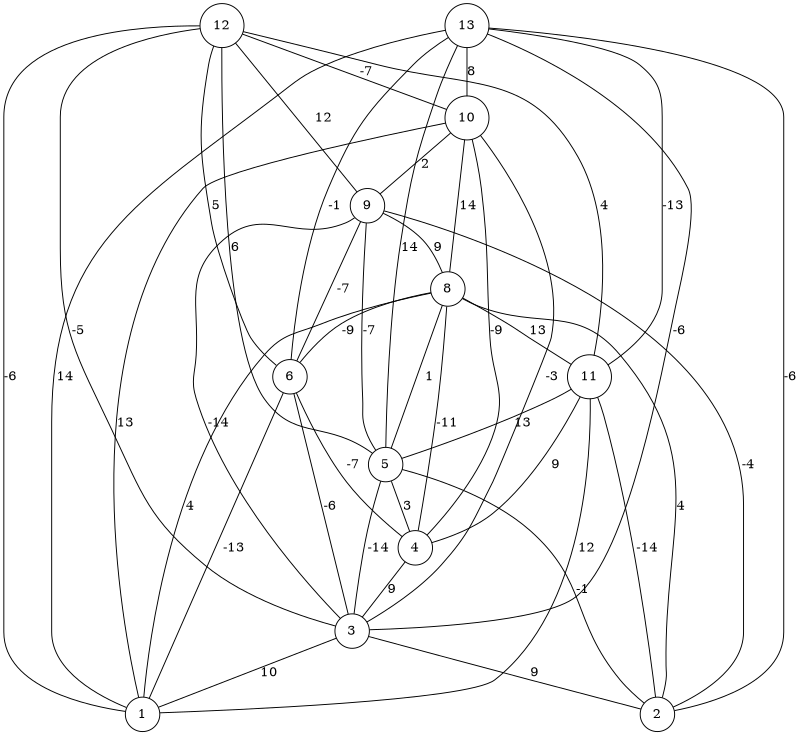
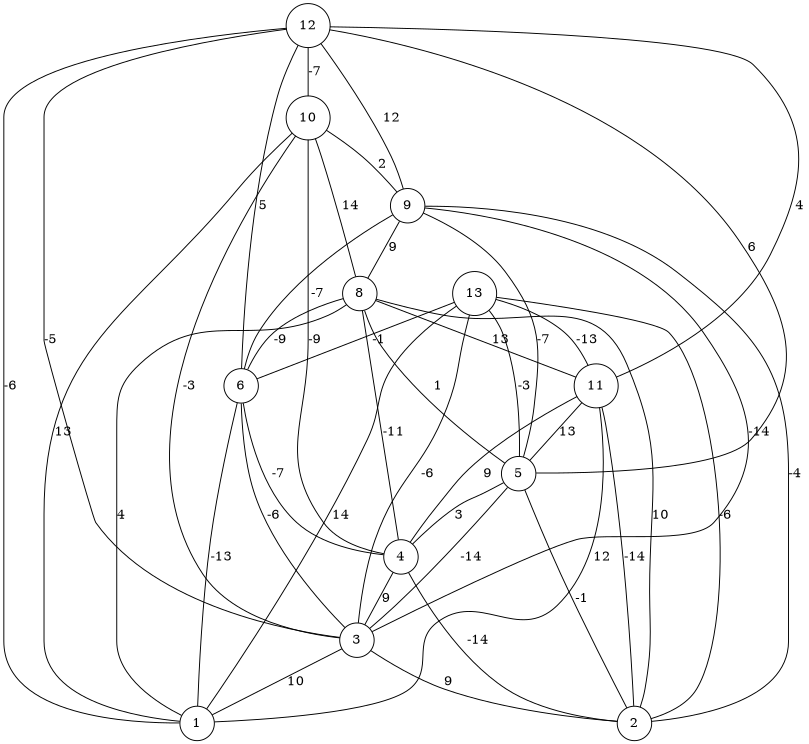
  graph {
    fontname="Helvetica,Arial,sans-serif"
    node [shape=circle]
    13
    1
    2
    3
    5
    6
    10
    11
    4
    9
    8
    12
    13 -- 1 [label=14]
    13 -- 2 [label=-6]
    13 -- 3 [label=-6]
-   13 -- 5 [label=14]
+   13 -- 5 [label=-3]
    13 -- 6 [label=-1]
-   13 -- 10 [label=8]
    13 -- 11 [label=-13]
    3 -- 1 [label=10]
    3 -- 2 [label=9]
    5 -- 2 [label=-1]
    5 -- 3 [label=-14]
    5 -- 4 [label=3]
    6 -- 1 [label=-13]
    6 -- 3 [label=-6]
    6 -- 4 [label=-7]
    10 -- 1 [label=13]
    10 -- 3 [label=-3]
    10 -- 4 [label=-9]
    10 -- 9 [label=2]
    10 -- 8 [label=14]
    11 -- 1 [label=12]
    11 -- 2 [label=-14]
    11 -- 5 [label=13]
    11 -- 4 [label=9]
+   4 -- 2 [label=-14]
    4 -- 3 [label=9]
    9 -- 2 [label=-4]
    9 -- 3 [label=-14]
    9 -- 5 [label=-7]
    9 -- 6 [label=-7]
    9 -- 8 [label=9]
    8 -- 1 [label=4]
-   8 -- 2 [label=4]
+   8 -- 2 [label=10]
    8 -- 5 [label=1]
    8 -- 6 [label=-9]
    8 -- 11 [label=13]
    8 -- 4 [label=-11]
    12 -- 1 [label=-6]
    12 -- 3 [label=-5]
    12 -- 5 [label=6]
    12 -- 6 [label=5]
    12 -- 10 [label=-7]
    12 -- 11 [label=4]
    12 -- 9 [label=12]
  }
